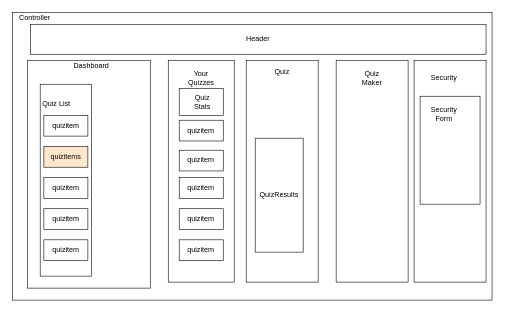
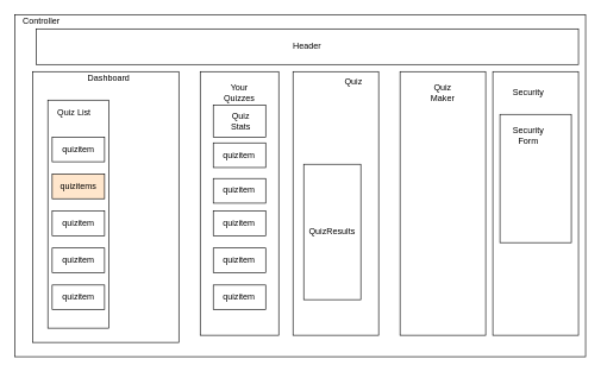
  <mxCell id="0" />
  <mxCell id="1" parent="0" />
  <mxCell id="2" value="" style="rounded=0;whiteSpace=wrap;html=1;" parent="1" vertex="1"><mxGeometry x="140" y="30" width="240" height="450" as="geometry" /></mxCell>
  <mxCell id="3" value="" style="rounded=0;whiteSpace=wrap;html=1;" parent="1" vertex="1"><mxGeometry x="20" y="20" width="800" height="480" as="geometry" /></mxCell>
  <mxCell id="4" value="" style="rounded=0;whiteSpace=wrap;html=1;" parent="1" vertex="1"><mxGeometry x="560" y="100" width="120" height="370" as="geometry" /></mxCell>
  <mxCell id="5" value="" style="rounded=0;whiteSpace=wrap;html=1;" parent="1" vertex="1"><mxGeometry x="410" y="100" width="120" height="370" as="geometry" /></mxCell>
  <mxCell id="6" value="Quiz Maker" style="text;html=1;strokeColor=none;fillColor=none;align=center;verticalAlign=middle;whiteSpace=wrap;rounded=0;" parent="1" vertex="1"><mxGeometry x="600" y="120" width="40" height="20" as="geometry" /></mxCell>
  <mxCell id="7" value="QuizResults" style="rounded=0;whiteSpace=wrap;html=1;" parent="1" vertex="1"><mxGeometry x="425" y="230" width="80" height="190" as="geometry" /></mxCell>
  <mxCell id="8" value="Controller" style="text;html=1;strokeColor=none;fillColor=none;align=center;verticalAlign=middle;whiteSpace=wrap;rounded=0;" parent="1" vertex="1"><mxGeometry x="35" y="20" width="45" height="20" as="geometry" /></mxCell>
- <mxCell id="9" value="Quiz" style="text;html=1;strokeColor=none;fillColor=none;align=center;verticalAlign=middle;whiteSpace=wrap;rounded=0;" parent="1" vertex="1"><mxGeometry x="450" y="110" width="40" height="20" as="geometry" /></mxCell>
+ <mxCell id="9" value="Quiz" style="text;html=1;strokeColor=none;fillColor=none;align=center;verticalAlign=middle;whiteSpace=wrap;rounded=0;" parent="1" vertex="1"><mxGeometry x="475" y="105" width="40" height="20" as="geometry" /></mxCell>
  <mxCell id="10" value="" style="rounded=0;whiteSpace=wrap;html=1;" parent="1" vertex="1"><mxGeometry x="690" y="100" width="120" height="370" as="geometry" /></mxCell>
  <mxCell id="11" value="Security" style="text;html=1;strokeColor=none;fillColor=none;align=center;verticalAlign=middle;whiteSpace=wrap;rounded=0;" parent="1" vertex="1"><mxGeometry x="720" y="120" width="40" height="20" as="geometry" /></mxCell>
  <mxCell id="12" value="" style="rounded=0;whiteSpace=wrap;html=1;" parent="1" vertex="1"><mxGeometry x="700" y="160" width="100" height="180" as="geometry" /></mxCell>
  <mxCell id="13" value="Security Form" style="text;html=1;strokeColor=none;fillColor=none;align=center;verticalAlign=middle;whiteSpace=wrap;rounded=0;" parent="1" vertex="1"><mxGeometry x="720" y="180" width="40" height="20" as="geometry" /></mxCell>
  <mxCell id="14" value="Header" style="rounded=0;whiteSpace=wrap;html=1;" parent="1" vertex="1"><mxGeometry x="50" y="40" width="760" height="50" as="geometry" /></mxCell>
  <mxCell id="15" value="" style="rounded=0;whiteSpace=wrap;html=1;" parent="1" vertex="1"><mxGeometry x="45" y="100" width="205" height="380" as="geometry" /></mxCell>
  <mxCell id="16" value="Dashboard" style="text;html=1;strokeColor=none;fillColor=none;align=center;verticalAlign=middle;whiteSpace=wrap;rounded=0;" parent="1" vertex="1"><mxGeometry x="139.851" y="100" width="24.478" height="20" as="geometry" /></mxCell>
  <mxCell id="17" value="" style="rounded=0;whiteSpace=wrap;html=1;" parent="1" vertex="1"><mxGeometry x="280" y="100" width="110" height="370" as="geometry" /></mxCell>
  <mxCell id="18" value="Your Quizzes" style="text;html=1;strokeColor=none;fillColor=none;align=center;verticalAlign=middle;whiteSpace=wrap;rounded=0;" parent="1" vertex="1"><mxGeometry x="322.757" y="120" width="24.478" height="20" as="geometry" /></mxCell>
  <mxCell id="19" value="" style="rounded=0;whiteSpace=wrap;html=1;" parent="1" vertex="1"><mxGeometry x="66.418" y="140" width="85.672" height="320" as="geometry" /></mxCell>
- <mxCell id="20" value="Quiz List" style="text;html=1;strokeColor=none;fillColor=none;align=center;verticalAlign=middle;whiteSpace=wrap;rounded=0;" parent="1" vertex="1"><mxGeometry x="68.657" y="163.649" width="48.955" height="17.297" as="geometry" /></mxCell>
+ <mxCell id="20" value="Quiz List" style="text;html=1;strokeColor=none;fillColor=none;align=center;verticalAlign=middle;whiteSpace=wrap;rounded=0;" parent="1" vertex="1"><mxGeometry x="78.657" y="148.649" width="48.955" height="17.297" as="geometry" /></mxCell>
  <mxCell id="21" value="quizitem" style="rounded=0;whiteSpace=wrap;html=1;" parent="1" vertex="1"><mxGeometry x="72.537" y="191.892" width="73.433" height="34.595" as="geometry" /></mxCell>
  <mxCell id="22" value="quizitems" style="rounded=0;whiteSpace=wrap;html=1;fillColor=#ffe6cc;" parent="1" vertex="1"><mxGeometry x="72.537" y="243.784" width="73.433" height="34.595" as="geometry" /></mxCell>
  <mxCell id="23" value="quizitem" style="rounded=0;whiteSpace=wrap;html=1;" parent="1" vertex="1"><mxGeometry x="72.537" y="295.676" width="73.433" height="34.595" as="geometry" /></mxCell>
  <mxCell id="24" value="quizitem" style="rounded=0;whiteSpace=wrap;html=1;" parent="1" vertex="1"><mxGeometry x="72.537" y="347.568" width="73.433" height="34.595" as="geometry" /></mxCell>
  <mxCell id="25" value="quizitem" style="rounded=0;whiteSpace=wrap;html=1;" parent="1" vertex="1"><mxGeometry x="72.537" y="399.459" width="73.433" height="34.595" as="geometry" /></mxCell>
  <mxCell id="26" value="quizitem" style="rounded=0;whiteSpace=wrap;html=1;" vertex="1" parent="1"><mxGeometry x="298.287" y="200.002" width="73.433" height="34.595" as="geometry" /></mxCell>
  <mxCell id="27" value="quizitem" style="rounded=0;whiteSpace=wrap;html=1;" vertex="1" parent="1"><mxGeometry x="298.287" y="250.002" width="73.433" height="34.595" as="geometry" /></mxCell>
  <mxCell id="28" value="quizitem" style="rounded=0;whiteSpace=wrap;html=1;" vertex="1" parent="1"><mxGeometry x="298.287" y="295.672" width="73.433" height="34.595" as="geometry" /></mxCell>
  <mxCell id="29" value="quizitem" style="rounded=0;whiteSpace=wrap;html=1;" vertex="1" parent="1"><mxGeometry x="298.287" y="347.572" width="73.433" height="34.595" as="geometry" /></mxCell>
  <mxCell id="30" value="quizitem" style="rounded=0;whiteSpace=wrap;html=1;" vertex="1" parent="1"><mxGeometry x="298.277" y="399.462" width="73.433" height="34.595" as="geometry" /></mxCell>
  <mxCell id="31" value="" style="rounded=0;whiteSpace=wrap;html=1;" parent="1" vertex="1"><mxGeometry x="298.29" y="146.89" width="73.43" height="45" as="geometry" /></mxCell>
  <mxCell id="32" value="Quiz Stats" style="text;html=1;strokeColor=none;fillColor=none;align=center;verticalAlign=middle;whiteSpace=wrap;rounded=0;" parent="1" vertex="1"><mxGeometry x="322.76" y="160" width="27.54" height="20" as="geometry" /></mxCell>
